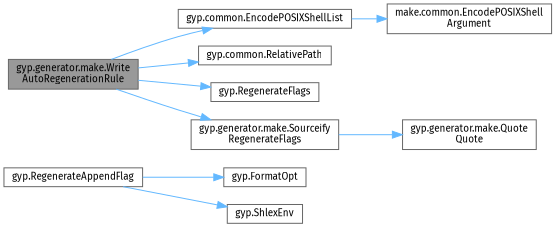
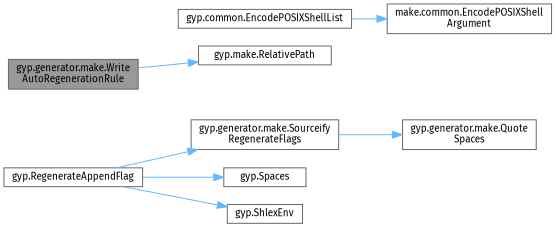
  digraph {
    fontname="Fira Sans"
    rankdir=LR
    node [color=grey40 fillcolor=white fontname="Fira Sans" fontsize=10 shape=box style=filled]
    edge [color=steelblue1 fontname="Fira Sans" fontsize=10 labelfontname=Helvetica labelfontsize=10 style=solid]
    n1 [color=gray40 fillcolor=grey60 fontcolor=black height=0.2 label="gyp.generator.make.Write\lAutoRegenerationRule" width=0.4]
    n2 [height=0.2 label="gyp.common.EncodePOSIXShellList" width=0.4]
-   n3 [height=0.2 label="gyp.common.RelativePath" width=0.4]
-   n4 [height=0.2 label="gyp.RegenerateFlags" width=0.4]
+   n3 [height=0.2 label="gyp.make.RelativePath" width=0.4]
    n5 [height=0.2 label="gyp.generator.make.Sourceify\lRegenerateFlags" width=0.4]
    n6 [height=0.2 label="make.common.EncodePOSIXShell\lArgument" width=0.4]
-   n7 [height=0.2 label="gyp.generator.make.Quote\lQuote" width=0.4]
-   n8 [height=0.2 label="gyp.FormatOpt" width=0.4]
+   n7 [height=0.2 label="gyp.generator.make.Quote\lSpaces" width=0.4]
+   n8 [height=0.2 label="gyp.Spaces" width=0.4]
    n9 [height=0.2 label="gyp.RegenerateAppendFlag" width=0.4]
    n10 [height=0.2 label="gyp.ShlexEnv" width=0.4]
-   n1 -> n2
    n1 -> n3
-   n1 -> n4
-   n1 -> n5
+   n9 -> n5
    n2 -> n6
    n5 -> n7
    n9 -> n8
    n9 -> n10
  }
